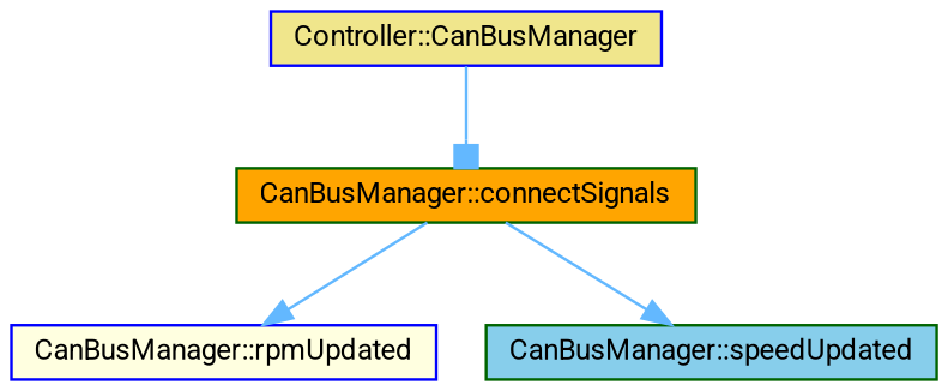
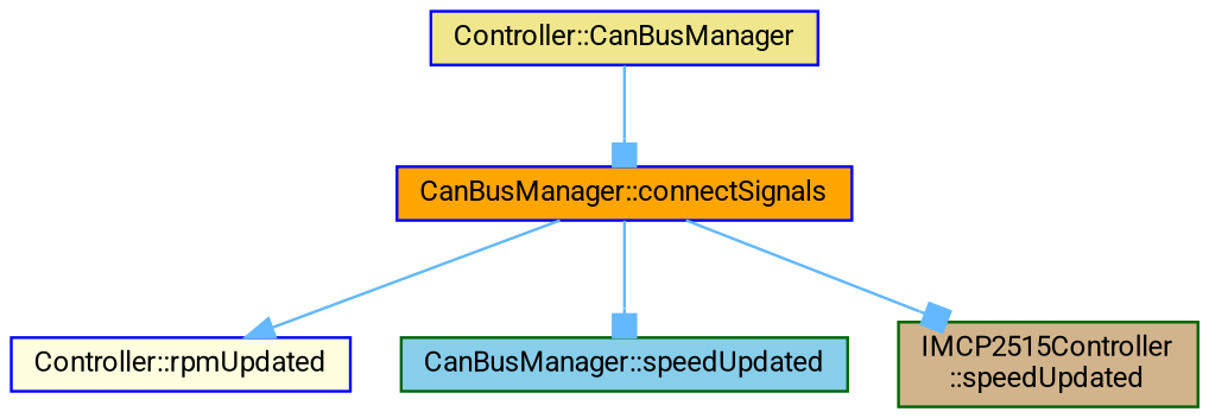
  digraph {
    fontname=Roboto
    rankdir=TB
    node [color=darkgreen fontname=Roboto fontsize=10 shape=box style=filled]
    edge [arrowhead=box color=steelblue1 fontname=Roboto fontsize=10 labelfontname=Helvetica labelfontsize=10 style=solid]
    n1 [color=blue fillcolor=khaki fontcolor=black height=0.2 label="Controller::CanBusManager" width=0.4]
-   n2 [fillcolor=orange height=0.2 label="CanBusManager::connectSignals" width=0.4]
-   n3 [color=blue fillcolor=lightyellow height=0.2 label="CanBusManager::rpmUpdated" width=0.4]
+   n2 [color=blue fillcolor=orange height=0.2 label="CanBusManager::connectSignals" width=0.4]
+   n3 [color=blue fillcolor=lightyellow height=0.2 label="Controller::rpmUpdated" width=0.4]
    n4 [fillcolor=skyblue height=0.2 label="CanBusManager::speedUpdated" width=0.4]
+   n5 [fillcolor=tan height=0.2 label="IMCP2515Controller\l::speedUpdated" width=0.4]
    n1 -> n2
    n2 -> n3 [arrowhead=normal]
-   n2 -> n4 [arrowhead=normal]
+   n2 -> n4
+   n2 -> n5
  }
